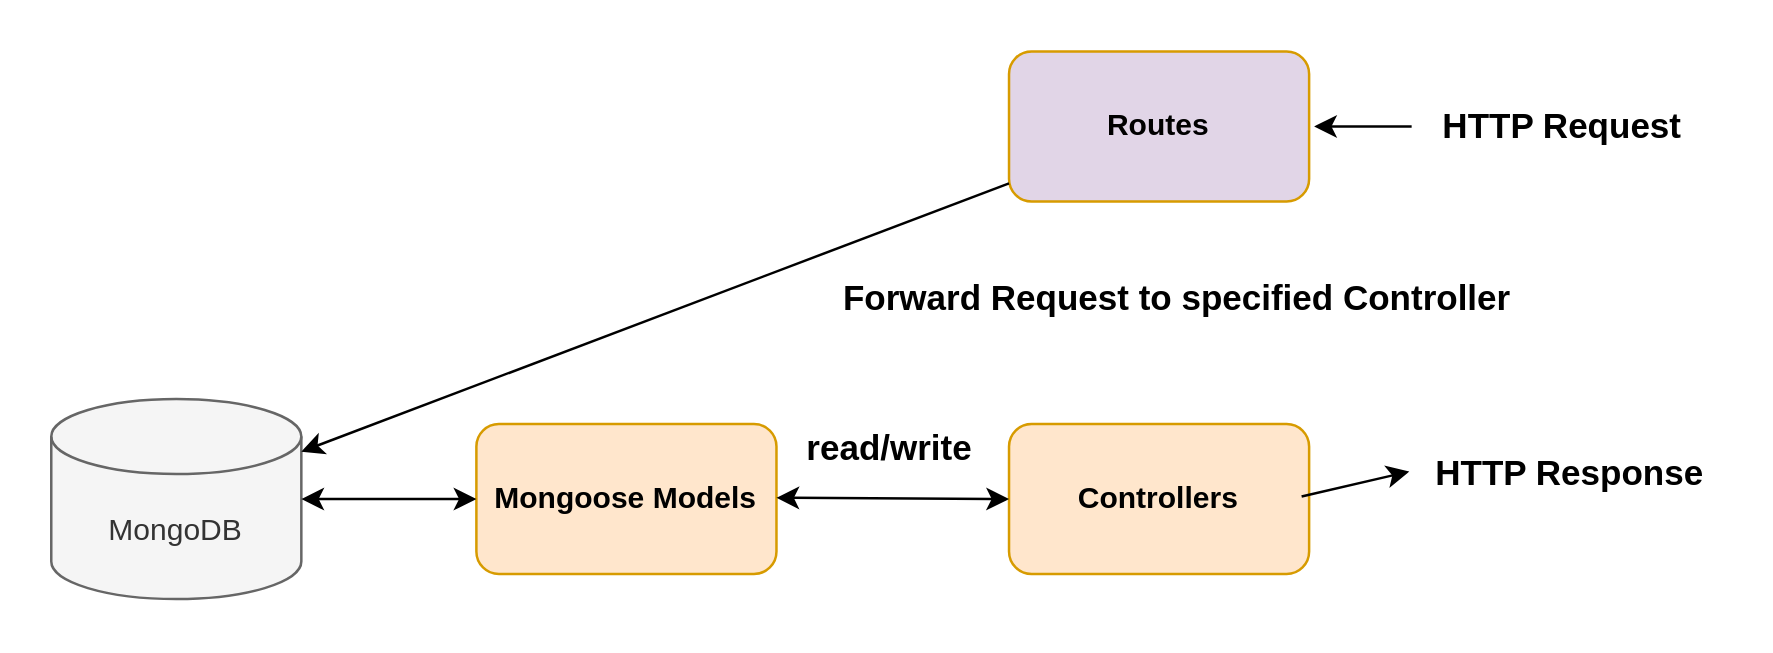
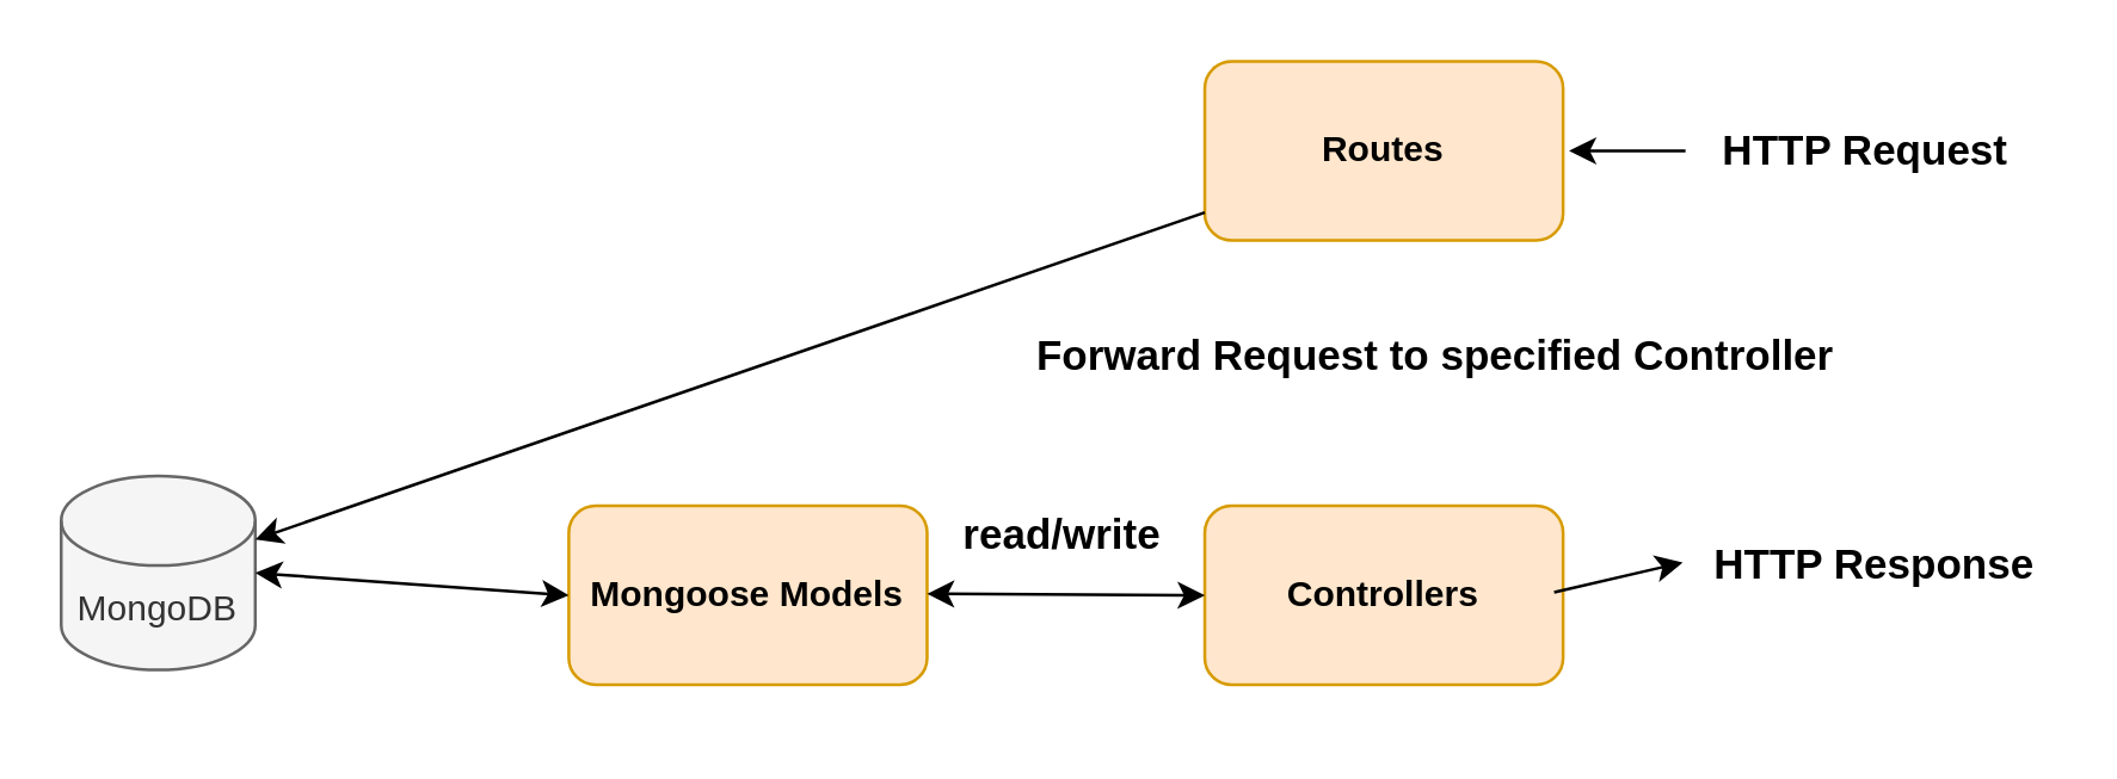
  <mxCell id="0" />
  <mxCell id="1" parent="0" />
  <mxCell id="2" value="&lt;b&gt;&lt;font style=&quot;font-size: 14px&quot;&gt;HTTP Request&lt;/font&gt;&lt;/b&gt;" style="text;html=1;align=center;verticalAlign=middle;resizable=0;points=[];autosize=1;strokeColor=none;fillColor=none;fontColor=#000000;" parent="1" vertex="1"><mxGeometry x="569" y="40" width="110" height="20" as="geometry" /></mxCell>
- <mxCell id="3" value="MongoDB" style="shape=cylinder3;whiteSpace=wrap;html=1;boundedLbl=1;backgroundOutline=1;size=15;fillColor=#f5f5f5;fontColor=#333333;strokeColor=#666666;" vertex="1" parent="1"><mxGeometry x="20" y="159" width="100" height="80" as="geometry" /></mxCell>
+ <mxCell id="3" value="MongoDB" style="shape=cylinder3;whiteSpace=wrap;html=1;boundedLbl=1;backgroundOutline=1;size=15;fillColor=#f5f5f5;fontColor=#333333;strokeColor=#666666;" vertex="1" parent="1"><mxGeometry x="20" y="159" width="65" height="65" as="geometry" /></mxCell>
  <mxCell id="4" value="&lt;b&gt;&lt;font color=&quot;#000000&quot;&gt;Mongoose Models&lt;/font&gt;&lt;/b&gt;" style="rounded=1;whiteSpace=wrap;html=1;fillColor=#ffe6cc;strokeColor=#d79b00;" vertex="1" parent="1"><mxGeometry x="190" y="169" width="120" height="60" as="geometry" /></mxCell>
  <mxCell id="5" value="&lt;font color=&quot;#000000&quot;&gt;&lt;b&gt;Controllers&lt;/b&gt;&lt;/font&gt;" style="rounded=1;whiteSpace=wrap;html=1;fillColor=#ffe6cc;strokeColor=#d79b00;" vertex="1" parent="1"><mxGeometry x="403" y="169" width="120" height="60" as="geometry" /></mxCell>
- <mxCell id="6" value="&lt;font color=&quot;#000000&quot;&gt;&lt;b&gt;Routes&lt;br&gt;&lt;/b&gt;&lt;/font&gt;" style="rounded=1;whiteSpace=wrap;html=1;fillColor=#e1d5e7;strokeColor=#d79b00;" vertex="1" parent="1"><mxGeometry x="403" y="20" width="120" height="60" as="geometry" /></mxCell>
+ <mxCell id="6" value="&lt;font color=&quot;#000000&quot;&gt;&lt;b&gt;Routes&lt;br&gt;&lt;/b&gt;&lt;/font&gt;" style="rounded=1;whiteSpace=wrap;html=1;fillColor=#ffe6cc;strokeColor=#d79b00;" vertex="1" parent="1"><mxGeometry x="403" y="20" width="120" height="60" as="geometry" /></mxCell>
  <mxCell id="7" value="" style="endArrow=classic;startArrow=classic;html=1;exitX=1;exitY=0.5;exitDx=0;exitDy=0;exitPerimeter=0;entryX=0;entryY=0.5;entryDx=0;entryDy=0;" edge="1" parent="1" source="3" target="4"><mxGeometry width="50" height="50" relative="1" as="geometry"><mxPoint x="120" y="309" as="sourcePoint" /><mxPoint x="170" y="259" as="targetPoint" /></mxGeometry></mxCell>
  <mxCell id="8" value="" style="endArrow=classic;startArrow=classic;html=1;exitX=1;exitY=0.5;exitDx=0;exitDy=0;exitPerimeter=0;entryX=0;entryY=0.5;entryDx=0;entryDy=0;" edge="1" parent="1" target="5"><mxGeometry width="50" height="50" relative="1" as="geometry"><mxPoint x="310" y="198.5" as="sourcePoint" /><mxPoint x="380" y="198.5" as="targetPoint" /></mxGeometry></mxCell>
  <mxCell id="9" value="&lt;b&gt;&lt;font style=&quot;font-size: 14px&quot;&gt;read/write&lt;/font&gt;&lt;/b&gt;" style="text;html=1;align=center;verticalAlign=middle;resizable=0;points=[];autosize=1;strokeColor=none;fillColor=none;fontColor=#000000;" vertex="1" parent="1"><mxGeometry x="315" y="169" width="80" height="20" as="geometry" /></mxCell>
  <mxCell id="10" value="&lt;b&gt;&lt;font style=&quot;font-size: 14px&quot;&gt;HTTP Response&lt;br&gt;&lt;/font&gt;&lt;/b&gt;" style="text;html=1;align=center;verticalAlign=middle;resizable=0;points=[];autosize=1;strokeColor=none;fillColor=none;fontColor=#000000;" vertex="1" parent="1"><mxGeometry x="567" y="179" width="120" height="20" as="geometry" /></mxCell>
  <mxCell id="11" value="" style="endArrow=classic;html=1;exitX=0;exitY=0.5;exitDx=0;exitDy=0;exitPerimeter=0;" edge="1" parent="1"><mxGeometry width="50" height="50" relative="1" as="geometry"><mxPoint x="564" y="50" as="sourcePoint" /><mxPoint x="525" y="50" as="targetPoint" /></mxGeometry></mxCell>
  <mxCell id="12" value="" style="endArrow=classic;html=1;entryX=-0.033;entryY=0.45;entryDx=0;entryDy=0;entryPerimeter=0;" edge="1" parent="1" target="10"><mxGeometry width="50" height="50" relative="1" as="geometry"><mxPoint x="520" y="198" as="sourcePoint" /><mxPoint x="540" y="119" as="targetPoint" /></mxGeometry></mxCell>
  <mxCell id="13" value="" style="endArrow=classic;html=1;" edge="1" parent="1" source="6" target="3"><mxGeometry width="50" height="50" relative="1" as="geometry"><mxPoint x="310" y="125" as="sourcePoint" /><mxPoint x="360" y="75" as="targetPoint" /></mxGeometry></mxCell>
- <mxCell id="14" value="&lt;b&gt;&lt;font style=&quot;font-size: 14px&quot;&gt;Forward Request to specified Controller&lt;/font&gt;&lt;/b&gt;" style="text;html=1;align=center;verticalAlign=middle;resizable=0;points=[];autosize=1;strokeColor=none;fillColor=none;fontColor=#000000;" vertex="1" parent="1"><mxGeometry x="330" y="109" width="280" height="20" as="geometry" /></mxCell>
+ <mxCell id="14" value="&lt;b&gt;&lt;font style=&quot;font-size: 14px&quot;&gt;Forward Request to specified Controller&lt;/font&gt;&lt;/b&gt;" style="text;html=1;align=center;verticalAlign=middle;resizable=0;points=[];autosize=1;strokeColor=none;fillColor=none;fontColor=#000000;" vertex="1" parent="1"><mxGeometry x="340" y="109" width="280" height="20" as="geometry" /></mxCell>
